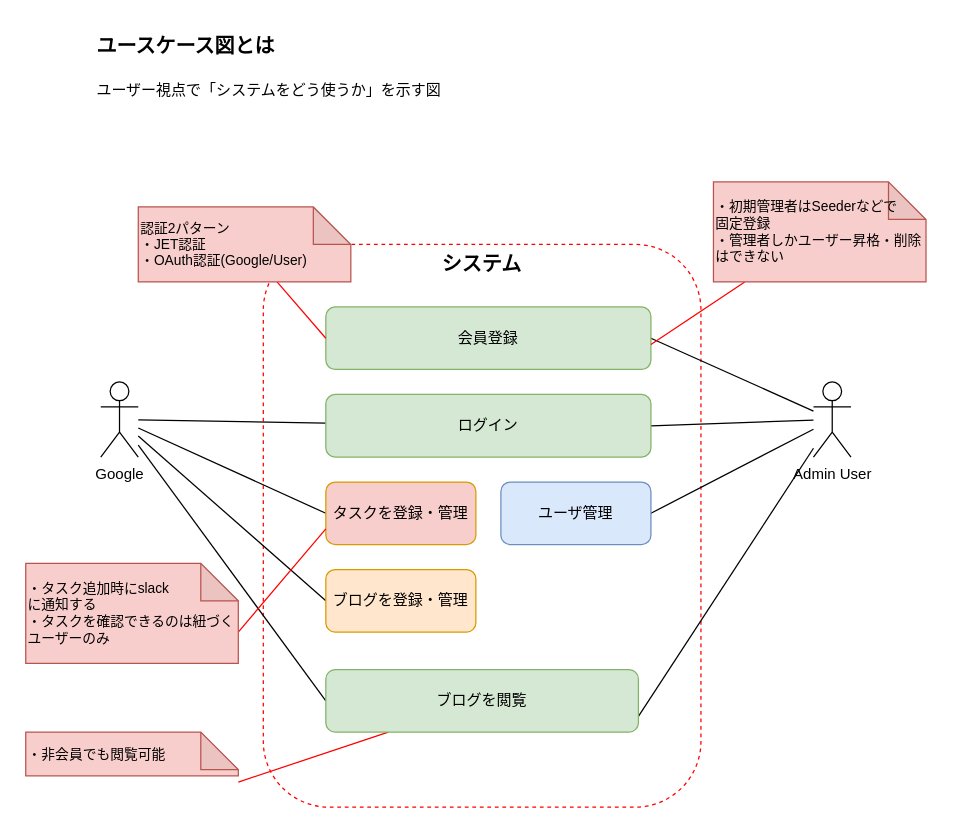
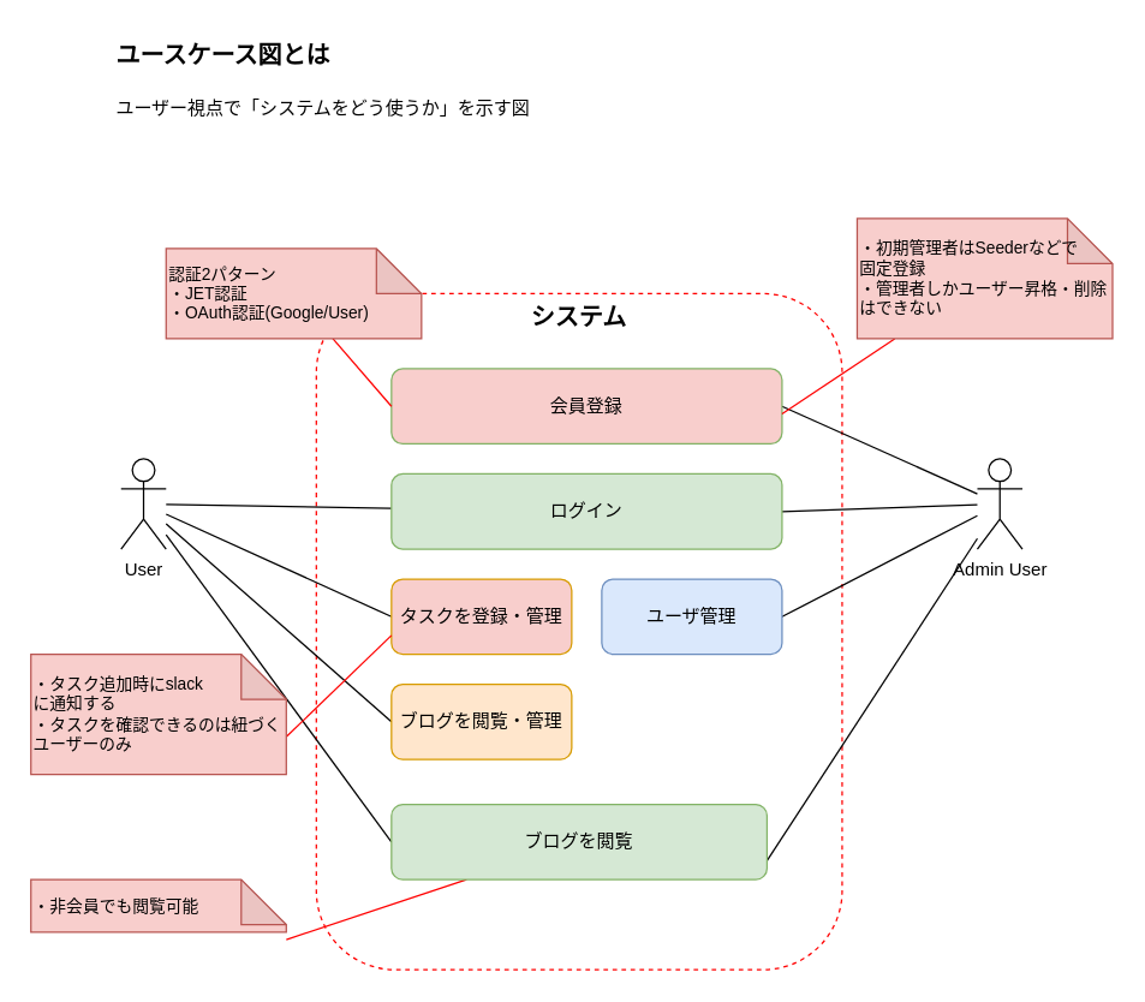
  <mxCell id="0" />
  <mxCell id="1" parent="0" />
  <mxCell id="2" value="&lt;span style=&quot;color: rgb(0, 0, 0); font-weight: 700; text-wrap-mode: nowrap;&quot;&gt;システム&lt;/span&gt;" style="rounded=1;whiteSpace=wrap;html=1;fillColor=none;dashed=1;fontColor=#FF0000;strokeColor=#FF0000;verticalAlign=top;fontSize=16;" parent="1" vertex="1"><mxGeometry x="210" y="195" width="350" height="450" as="geometry" /></mxCell>
  <mxCell id="3" style="edgeStyle=none;shape=connector;rounded=1;html=1;entryX=0;entryY=0.5;entryDx=0;entryDy=0;strokeColor=default;align=center;verticalAlign=middle;fontFamily=Helvetica;fontSize=11;fontColor=default;labelBackgroundColor=default;endArrow=none;endFill=0;" parent="1" source="7" target="15" edge="1"><mxGeometry relative="1" as="geometry" /></mxCell>
  <mxCell id="4" style="edgeStyle=none;shape=connector;rounded=1;html=1;entryX=0;entryY=0.5;entryDx=0;entryDy=0;strokeColor=default;align=center;verticalAlign=middle;fontFamily=Helvetica;fontSize=11;fontColor=default;labelBackgroundColor=default;endArrow=none;endFill=0;" parent="1" source="7" target="16" edge="1"><mxGeometry relative="1" as="geometry" /></mxCell>
  <mxCell id="5" style="edgeStyle=none;shape=connector;rounded=1;html=1;strokeColor=default;align=center;verticalAlign=middle;fontFamily=Helvetica;fontSize=11;fontColor=default;labelBackgroundColor=default;endArrow=none;endFill=0;" parent="1" source="7" target="22" edge="1"><mxGeometry relative="1" as="geometry" /></mxCell>
  <mxCell id="6" style="edgeStyle=none;shape=connector;rounded=1;html=1;entryX=0;entryY=0.5;entryDx=0;entryDy=0;strokeColor=default;align=center;verticalAlign=middle;fontFamily=Helvetica;fontSize=11;fontColor=default;labelBackgroundColor=default;endArrow=none;endFill=0;" parent="1" source="7" target="25" edge="1"><mxGeometry relative="1" as="geometry" /></mxCell>
- <mxCell id="7" value="Google" style="shape=umlActor;verticalLabelPosition=bottom;verticalAlign=top;html=1;" parent="1" vertex="1"><mxGeometry x="80" y="305" width="30" height="60" as="geometry" /></mxCell>
+ <mxCell id="7" value="User" style="shape=umlActor;verticalLabelPosition=bottom;verticalAlign=top;html=1;" parent="1" vertex="1"><mxGeometry x="80" y="305" width="30" height="60" as="geometry" /></mxCell>
  <mxCell id="8" style="edgeStyle=none;shape=connector;rounded=1;html=1;entryX=1;entryY=0.5;entryDx=0;entryDy=0;strokeColor=default;align=center;verticalAlign=middle;fontFamily=Helvetica;fontSize=11;fontColor=default;labelBackgroundColor=default;endArrow=none;endFill=0;" parent="1" source="12" target="17" edge="1"><mxGeometry relative="1" as="geometry" /></mxCell>
  <mxCell id="9" style="edgeStyle=none;shape=connector;rounded=1;html=1;entryX=1;entryY=0.5;entryDx=0;entryDy=0;strokeColor=default;align=center;verticalAlign=middle;fontFamily=Helvetica;fontSize=11;fontColor=default;labelBackgroundColor=default;endArrow=none;endFill=0;" parent="1" source="12" target="13" edge="1"><mxGeometry relative="1" as="geometry" /></mxCell>
  <mxCell id="10" style="edgeStyle=none;shape=connector;rounded=1;html=1;entryX=1;entryY=0.5;entryDx=0;entryDy=0;strokeColor=default;align=center;verticalAlign=middle;fontFamily=Helvetica;fontSize=11;fontColor=default;labelBackgroundColor=default;endArrow=none;endFill=0;" parent="1" source="12" target="22" edge="1"><mxGeometry relative="1" as="geometry" /></mxCell>
  <mxCell id="11" style="edgeStyle=none;shape=connector;rounded=1;html=1;entryX=1;entryY=0.75;entryDx=0;entryDy=0;strokeColor=default;align=center;verticalAlign=middle;fontFamily=Helvetica;fontSize=11;fontColor=default;labelBackgroundColor=default;endArrow=none;endFill=0;" parent="1" source="12" target="25" edge="1"><mxGeometry relative="1" as="geometry" /></mxCell>
  <mxCell id="12" value="Admin User" style="shape=umlActor;verticalLabelPosition=bottom;verticalAlign=top;html=1;" parent="1" vertex="1"><mxGeometry x="650" y="305" width="30" height="60" as="geometry" /></mxCell>
- <mxCell id="13" value="会員登録" style="rounded=1;whiteSpace=wrap;html=1;fillColor=#d5e8d4;strokeColor=#82b366;" parent="1" vertex="1"><mxGeometry x="260" y="245" width="260" height="50" as="geometry" /></mxCell>
+ <mxCell id="13" value="会員登録" style="rounded=1;whiteSpace=wrap;html=1;fillColor=#f8cecc;strokeColor=#82b366;" parent="1" vertex="1"><mxGeometry x="260" y="245" width="260" height="50" as="geometry" /></mxCell>
  <mxCell id="14" value="&lt;font style=&quot;font-size: 16px;&quot;&gt;&lt;b&gt;ユースケース図とは&lt;/b&gt;&lt;/font&gt;&lt;div&gt;&lt;span style=&quot;font-size: 16px;&quot;&gt;&lt;b&gt;&lt;br&gt;&lt;/b&gt;&lt;/span&gt;ユーザー視点で「システムをどう使うか」を示す図&lt;br&gt;&lt;div&gt;&lt;br&gt;&lt;/div&gt;&lt;/div&gt;" style="text;html=1;align=left;verticalAlign=middle;resizable=0;points=[];autosize=1;strokeColor=none;fillColor=none;" parent="1" vertex="1"><mxGeometry x="75" y="20" width="300" height="80" as="geometry" /></mxCell>
  <mxCell id="15" value="タスクを登録・管理" style="rounded=1;whiteSpace=wrap;html=1;fillColor=#f8cecc;strokeColor=#d79b00;" parent="1" vertex="1"><mxGeometry x="260" y="385" width="120" height="50" as="geometry" /></mxCell>
- <mxCell id="16" value="ブログを登録・管理" style="rounded=1;whiteSpace=wrap;html=1;fillColor=#ffe6cc;strokeColor=#d79b00;" parent="1" vertex="1"><mxGeometry x="260" y="455" width="120" height="50" as="geometry" /></mxCell>
+ <mxCell id="16" value="ブログを閲覧・管理" style="rounded=1;whiteSpace=wrap;html=1;fillColor=#ffe6cc;strokeColor=#d79b00;" parent="1" vertex="1"><mxGeometry x="260" y="455" width="120" height="50" as="geometry" /></mxCell>
  <mxCell id="17" value="ユーザ管理" style="rounded=1;whiteSpace=wrap;html=1;fillColor=#dae8fc;strokeColor=#6c8ebf;" parent="1" vertex="1"><mxGeometry x="400" y="385" width="120" height="50" as="geometry" /></mxCell>
  <mxCell id="18" style="edgeStyle=none;shape=connector;rounded=1;html=1;entryX=0;entryY=0.75;entryDx=0;entryDy=0;strokeColor=#FF0000;align=center;verticalAlign=middle;fontFamily=Helvetica;fontSize=11;fontColor=#FF0000;labelBackgroundColor=default;endArrow=none;endFill=0;exitX=0;exitY=0;exitDx=170;exitDy=55;exitPerimeter=0;" parent="1" source="19" target="15" edge="1"><mxGeometry relative="1" as="geometry" /></mxCell>
- <mxCell id="19" value="・タスク追加時にslack&lt;br&gt;に通知する&lt;br&gt;・タスクを確認できるのは紐づくユーザーのみ" style="shape=note;whiteSpace=wrap;html=1;backgroundOutline=1;darkOpacity=0.05;fontFamily=Helvetica;fontSize=11;labelBackgroundColor=none;fillColor=#f8cecc;strokeColor=#b85450;align=left;" parent="1" vertex="1"><mxGeometry x="20" y="450" width="170" height="80" as="geometry" /></mxCell>
+ <mxCell id="19" value="・タスク追加時にslack&lt;br&gt;に通知する&lt;br&gt;・タスクを確認できるのは紐づくユーザーのみ" style="shape=note;whiteSpace=wrap;html=1;backgroundOutline=1;darkOpacity=0.05;fontFamily=Helvetica;fontSize=11;labelBackgroundColor=none;fillColor=#f8cecc;strokeColor=#b85450;align=left;" parent="1" vertex="1"><mxGeometry x="20" y="435" width="170" height="80" as="geometry" /></mxCell>
  <mxCell id="20" style="edgeStyle=none;shape=connector;rounded=1;html=1;entryX=0;entryY=0.5;entryDx=0;entryDy=0;strokeColor=#FF0000;align=center;verticalAlign=middle;fontFamily=Helvetica;fontSize=11;fontColor=#FF0000;labelBackgroundColor=default;endArrow=none;endFill=0;" parent="1" source="21" target="13" edge="1"><mxGeometry relative="1" as="geometry" /></mxCell>
  <mxCell id="21" value="認証2パターン&lt;br&gt;・JET認証&lt;br&gt;・OAuth認証(Google/User)" style="shape=note;whiteSpace=wrap;html=1;backgroundOutline=1;darkOpacity=0.05;fontFamily=Helvetica;fontSize=11;labelBackgroundColor=none;fillColor=#f8cecc;strokeColor=#b85450;align=left;" parent="1" vertex="1"><mxGeometry x="110" y="165" width="170" height="60" as="geometry" /></mxCell>
  <mxCell id="22" value="ログイン" style="rounded=1;whiteSpace=wrap;html=1;fillColor=#d5e8d4;strokeColor=#82b366;" parent="1" vertex="1"><mxGeometry x="260" y="315" width="260" height="50" as="geometry" /></mxCell>
  <mxCell id="23" value="・非会員でも閲覧可能" style="shape=note;whiteSpace=wrap;html=1;backgroundOutline=1;darkOpacity=0.05;fontFamily=Helvetica;fontSize=11;labelBackgroundColor=none;fillColor=#f8cecc;strokeColor=#b85450;align=left;" parent="1" vertex="1"><mxGeometry x="20" y="585" width="170" height="35" as="geometry" /></mxCell>
  <mxCell id="24" style="edgeStyle=none;shape=connector;rounded=1;html=1;strokeColor=#FF0000;align=center;verticalAlign=middle;fontFamily=Helvetica;fontSize=11;fontColor=default;labelBackgroundColor=default;endArrow=none;endFill=0;exitX=0;exitY=0;exitDx=170;exitDy=40;exitPerimeter=0;" parent="1" source="23" target="25" edge="1"><mxGeometry relative="1" as="geometry" /></mxCell>
  <mxCell id="25" value="ブログを閲覧" style="rounded=1;whiteSpace=wrap;html=1;fillColor=#d5e8d4;strokeColor=#82b366;" parent="1" vertex="1"><mxGeometry x="260" y="535" width="250" height="50" as="geometry" /></mxCell>
  <mxCell id="26" style="edgeStyle=none;html=1;endArrow=none;endFill=0;strokeColor=#FF0000;" edge="1" parent="1" source="27"><mxGeometry relative="1" as="geometry"><mxPoint x="520" y="275" as="targetPoint" /></mxGeometry></mxCell>
  <mxCell id="27" value="&lt;span style=&quot;background-color: transparent;&quot;&gt;&lt;font color=&quot;#000000&quot;&gt;・&lt;/font&gt;初期管理者はSeederなどで&lt;/span&gt;&lt;div&gt;固定登録&lt;br&gt;・&lt;span style=&quot;background-color: transparent;&quot;&gt;管理者しかユーザー昇格・削除はできない&lt;/span&gt;&lt;/div&gt;" style="shape=note;whiteSpace=wrap;html=1;backgroundOutline=1;darkOpacity=0.05;fontFamily=Helvetica;fontSize=11;labelBackgroundColor=none;fillColor=#f8cecc;strokeColor=#b85450;align=left;" vertex="1" parent="1"><mxGeometry x="570" y="145" width="170" height="80" as="geometry" /></mxCell>
